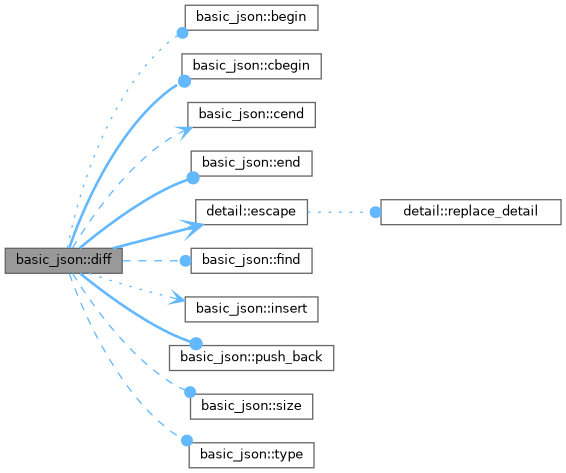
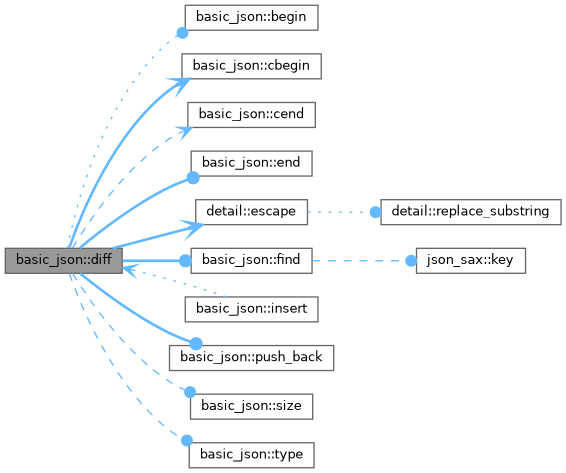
  digraph {
    rankdir=LR
    node [color=grey40 fillcolor=white fontname=Helvetica fontsize=10 shape=box style=filled]
    edge [arrowhead=dot color=steelblue1 fontname=Helvetica fontsize=10 labelfontname=Helvetica labelfontsize=10 style=dashed]
    n1 [color=gray40 fillcolor=grey60 fontcolor=black height=0.2 label="basic_json::diff" width=0.4]
    n2 [height=0.2 label="basic_json::begin" width=0.4]
    n3 [height=0.2 label="basic_json::cbegin" width=0.4]
    n4 [height=0.2 label="basic_json::cend" width=0.4]
    n5 [height=0.2 label="basic_json::end" width=0.4]
    n6 [height=0.2 label="detail::escape" width=0.4]
    n7 [height=0.2 label="basic_json::find" width=0.4]
    n8 [height=0.2 label="basic_json::insert" width=0.4]
    n9 [height=0.2 label="basic_json::push_back" width=0.4]
    n10 [height=0.2 label="basic_json::size" width=0.4]
    n11 [height=0.2 label="basic_json::type" width=0.4]
-   n12 [height=0.2 label="detail::replace_detail" width=0.4]
+   n12 [height=0.2 label="detail::replace_substring" width=0.4]
+   n13 [height=0.2 label="json_sax::key" width=0.4]
    n1 -> n2 [style=dotted]
-   n1 -> n3 [style=bold]
+   n1 -> n3 [arrowhead=vee style=bold]
    n1 -> n4 [arrowhead=vee]
    n1 -> n5 [style=bold]
    n1 -> n6 [arrowhead=vee style=bold]
-   n1 -> n7
-   n1 -> n8 [arrowhead=vee style=dotted]
+   n1 -> n7 [style=bold]
+   n8 -> n1 [arrowhead=vee style=dotted]
    n1 -> n9 [style=bold]
    n1 -> n10
    n1 -> n11
    n6 -> n12 [style=dotted]
+   n7 -> n13
  }
